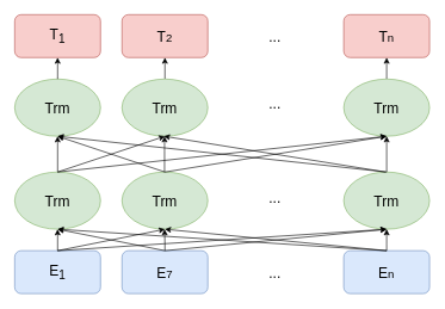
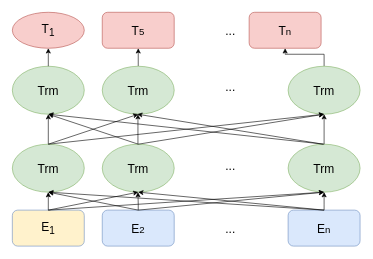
  <mxCell id="0" />
  <mxCell id="1" parent="0" />
- <mxCell id="2" value="&lt;font style=&quot;font-size: 20px&quot;&gt;T&lt;sub&gt;1&lt;/sub&gt;&lt;/font&gt;" style="rounded=1;whiteSpace=wrap;html=1;fillColor=#f8cecc;strokeColor=#b85450;" vertex="1" parent="1"><mxGeometry x="20" y="20" width="120" height="60" as="geometry" /></mxCell>
- <mxCell id="3" value="&lt;font style=&quot;font-size: 20px&quot;&gt;T&lt;/font&gt;&lt;font size=&quot;3&quot;&gt;2&lt;/font&gt;" style="rounded=1;whiteSpace=wrap;html=1;fillColor=#f8cecc;strokeColor=#b85450;" vertex="1" parent="1"><mxGeometry x="170" y="20" width="120" height="60" as="geometry" /></mxCell>
- <mxCell id="4" value="&lt;font style=&quot;font-size: 20px&quot;&gt;T&lt;/font&gt;&lt;font size=&quot;3&quot;&gt;n&lt;/font&gt;" style="rounded=1;whiteSpace=wrap;html=1;fillColor=#f8cecc;strokeColor=#b85450;" vertex="1" parent="1"><mxGeometry x="480" y="20" width="120" height="60" as="geometry" /></mxCell>
+ <mxCell id="2" value="&lt;font style=&quot;font-size: 20px&quot;&gt;T&lt;sub&gt;1&lt;/sub&gt;&lt;/font&gt;" style="ellipse;whiteSpace=wrap;html=1;fillColor=#f8cecc;strokeColor=#b85450;" vertex="1" parent="1"><mxGeometry x="20" y="20" width="120" height="60" as="geometry" /></mxCell>
+ <mxCell id="3" value="&lt;font style=&quot;font-size: 20px&quot;&gt;T&lt;/font&gt;&lt;font size=&quot;3&quot;&gt;5&lt;/font&gt;" style="rounded=1;whiteSpace=wrap;html=1;fillColor=#f8cecc;strokeColor=#b85450;" vertex="1" parent="1"><mxGeometry x="170" y="20" width="120" height="60" as="geometry" /></mxCell>
+ <mxCell id="4" value="&lt;font style=&quot;font-size: 20px&quot;&gt;T&lt;/font&gt;&lt;font size=&quot;3&quot;&gt;n&lt;/font&gt;" style="rounded=1;whiteSpace=wrap;html=1;fillColor=#f8cecc;strokeColor=#b85450;" vertex="1" parent="1"><mxGeometry x="415" y="20" width="120" height="60" as="geometry" /></mxCell>
  <mxCell id="5" value="&lt;font style=&quot;font-size: 20px&quot;&gt;Trm&lt;/font&gt;" style="ellipse;whiteSpace=wrap;html=1;fillColor=#d5e8d4;strokeColor=#82b366;" vertex="1" parent="1"><mxGeometry x="20" y="110" width="120" height="80" as="geometry" /></mxCell>
  <mxCell id="6" value="&lt;font style=&quot;font-size: 20px&quot;&gt;...&lt;/font&gt;" style="text;html=1;strokeColor=none;fillColor=none;align=center;verticalAlign=middle;whiteSpace=wrap;rounded=0;" vertex="1" parent="1"><mxGeometry x="363.5" y="40" width="40" height="20" as="geometry" /></mxCell>
  <mxCell id="7" value="&lt;font style=&quot;font-size: 20px&quot;&gt;...&lt;/font&gt;" style="text;html=1;strokeColor=none;fillColor=none;align=center;verticalAlign=middle;whiteSpace=wrap;rounded=0;" vertex="1" parent="1"><mxGeometry x="364" y="134" width="40" height="20" as="geometry" /></mxCell>
  <mxCell id="8" style="edgeStyle=orthogonalEdgeStyle;rounded=0;orthogonalLoop=1;jettySize=auto;html=1;exitX=0.5;exitY=0;exitDx=0;exitDy=0;entryX=0.5;entryY=1;entryDx=0;entryDy=0;" edge="1" parent="1" source="9" target="3"><mxGeometry relative="1" as="geometry" /></mxCell>
  <mxCell id="9" value="&lt;font style=&quot;font-size: 20px&quot;&gt;Trm&lt;/font&gt;" style="ellipse;whiteSpace=wrap;html=1;fillColor=#d5e8d4;strokeColor=#82b366;" vertex="1" parent="1"><mxGeometry x="170" y="110" width="120" height="80" as="geometry" /></mxCell>
  <mxCell id="10" style="edgeStyle=orthogonalEdgeStyle;rounded=0;orthogonalLoop=1;jettySize=auto;html=1;exitX=0.5;exitY=0;exitDx=0;exitDy=0;entryX=0.5;entryY=1;entryDx=0;entryDy=0;" edge="1" parent="1" source="11" target="4"><mxGeometry relative="1" as="geometry" /></mxCell>
  <mxCell id="11" value="&lt;font style=&quot;font-size: 20px&quot;&gt;Trm&lt;/font&gt;" style="ellipse;whiteSpace=wrap;html=1;fillColor=#d5e8d4;strokeColor=#82b366;" vertex="1" parent="1"><mxGeometry x="480" y="110" width="120" height="80" as="geometry" /></mxCell>
  <mxCell id="12" style="edgeStyle=orthogonalEdgeStyle;rounded=0;orthogonalLoop=1;jettySize=auto;html=1;exitX=0.5;exitY=0;exitDx=0;exitDy=0;entryX=0.5;entryY=1;entryDx=0;entryDy=0;" edge="1" parent="1" source="13" target="5"><mxGeometry relative="1" as="geometry" /></mxCell>
  <mxCell id="13" value="&lt;font style=&quot;font-size: 20px&quot;&gt;Trm&lt;/font&gt;" style="ellipse;whiteSpace=wrap;html=1;fillColor=#d5e8d4;strokeColor=#82b366;" vertex="1" parent="1"><mxGeometry x="20" y="240" width="120" height="80" as="geometry" /></mxCell>
  <mxCell id="14" value="&lt;font style=&quot;font-size: 20px&quot;&gt;...&lt;/font&gt;" style="text;html=1;strokeColor=none;fillColor=none;align=center;verticalAlign=middle;whiteSpace=wrap;rounded=0;" vertex="1" parent="1"><mxGeometry x="364" y="265" width="40" height="20" as="geometry" /></mxCell>
  <mxCell id="15" value="&lt;font style=&quot;font-size: 20px&quot;&gt;Trm&lt;/font&gt;" style="ellipse;whiteSpace=wrap;html=1;fillColor=#d5e8d4;strokeColor=#82b366;" vertex="1" parent="1"><mxGeometry x="170" y="240" width="120" height="80" as="geometry" /></mxCell>
  <mxCell id="16" value="&lt;font style=&quot;font-size: 20px&quot;&gt;Trm&lt;/font&gt;" style="ellipse;whiteSpace=wrap;html=1;fillColor=#d5e8d4;strokeColor=#82b366;" vertex="1" parent="1"><mxGeometry x="480" y="240" width="120" height="80" as="geometry" /></mxCell>
- <mxCell id="17" value="&lt;span style=&quot;font-size: 20px&quot;&gt;E&lt;sub&gt;1&lt;/sub&gt;&lt;/span&gt;" style="rounded=1;whiteSpace=wrap;html=1;fillColor=#dae8fc;strokeColor=#6c8ebf;" vertex="1" parent="1"><mxGeometry x="20" y="350" width="120" height="60" as="geometry" /></mxCell>
- <mxCell id="18" value="&lt;span style=&quot;font-size: 20px&quot;&gt;E&lt;/span&gt;&lt;font size=&quot;3&quot;&gt;7&lt;/font&gt;" style="rounded=1;whiteSpace=wrap;html=1;fillColor=#dae8fc;strokeColor=#6c8ebf;" vertex="1" parent="1"><mxGeometry x="170" y="350" width="120" height="60" as="geometry" /></mxCell>
+ <mxCell id="17" value="&lt;span style=&quot;font-size: 20px&quot;&gt;E&lt;sub&gt;1&lt;/sub&gt;&lt;/span&gt;" style="rounded=1;whiteSpace=wrap;html=1;fillColor=#fff2cc;strokeColor=#6c8ebf;" vertex="1" parent="1"><mxGeometry x="20" y="350" width="120" height="60" as="geometry" /></mxCell>
+ <mxCell id="18" value="&lt;span style=&quot;font-size: 20px&quot;&gt;E&lt;/span&gt;&lt;font size=&quot;3&quot;&gt;2&lt;/font&gt;" style="rounded=1;whiteSpace=wrap;html=1;fillColor=#dae8fc;strokeColor=#6c8ebf;" vertex="1" parent="1"><mxGeometry x="170" y="350" width="120" height="60" as="geometry" /></mxCell>
  <mxCell id="19" value="&lt;span style=&quot;font-size: 20px&quot;&gt;E&lt;/span&gt;&lt;font size=&quot;3&quot;&gt;n&lt;/font&gt;" style="rounded=1;whiteSpace=wrap;html=1;fillColor=#dae8fc;strokeColor=#6c8ebf;" vertex="1" parent="1"><mxGeometry x="480" y="350" width="120" height="60" as="geometry" /></mxCell>
  <mxCell id="20" value="&lt;font style=&quot;font-size: 20px&quot;&gt;...&lt;/font&gt;" style="text;html=1;strokeColor=none;fillColor=none;align=center;verticalAlign=middle;whiteSpace=wrap;rounded=0;" vertex="1" parent="1"><mxGeometry x="363.5" y="370" width="40" height="20" as="geometry" /></mxCell>
  <mxCell id="21" value="" style="endArrow=classic;html=1;entryX=0.5;entryY=1;entryDx=0;entryDy=0;" edge="1" parent="1" target="2"><mxGeometry width="50" height="50" relative="1" as="geometry"><mxPoint x="80" y="110" as="sourcePoint" /><mxPoint x="130" y="60" as="targetPoint" /></mxGeometry></mxCell>
  <mxCell id="22" value="" style="endArrow=classic;html=1;entryX=0.5;entryY=1;entryDx=0;entryDy=0;" edge="1" parent="1" target="9"><mxGeometry width="50" height="50" relative="1" as="geometry"><mxPoint x="80" y="240" as="sourcePoint" /><mxPoint x="380" y="280" as="targetPoint" /></mxGeometry></mxCell>
  <mxCell id="23" style="edgeStyle=orthogonalEdgeStyle;rounded=0;orthogonalLoop=1;jettySize=auto;html=1;exitX=0.5;exitY=0;exitDx=0;exitDy=0;entryX=0.5;entryY=1;entryDx=0;entryDy=0;" edge="1" parent="1"><mxGeometry relative="1" as="geometry"><mxPoint x="229.5" y="240" as="sourcePoint" /><mxPoint x="229.5" y="190" as="targetPoint" /><Array as="points"><mxPoint x="229.5" y="210" /><mxPoint x="229.5" y="210" /></Array></mxGeometry></mxCell>
  <mxCell id="24" style="edgeStyle=orthogonalEdgeStyle;rounded=0;orthogonalLoop=1;jettySize=auto;html=1;exitX=0.5;exitY=0;exitDx=0;exitDy=0;entryX=0.5;entryY=1;entryDx=0;entryDy=0;" edge="1" parent="1" source="17" target="13"><mxGeometry relative="1" as="geometry"><mxPoint x="90" y="299" as="sourcePoint" /><mxPoint x="90" y="249" as="targetPoint" /></mxGeometry></mxCell>
  <mxCell id="25" value="" style="endArrow=classic;html=1;entryX=0.5;entryY=1;entryDx=0;entryDy=0;exitX=0.5;exitY=0;exitDx=0;exitDy=0;" edge="1" parent="1" source="16" target="11"><mxGeometry width="50" height="50" relative="1" as="geometry"><mxPoint x="330" y="330" as="sourcePoint" /><mxPoint x="380" y="280" as="targetPoint" /></mxGeometry></mxCell>
  <mxCell id="26" style="edgeStyle=orthogonalEdgeStyle;rounded=0;orthogonalLoop=1;jettySize=auto;html=1;entryX=0.5;entryY=1;entryDx=0;entryDy=0;" edge="1" parent="1"><mxGeometry relative="1" as="geometry"><mxPoint x="230" y="350" as="sourcePoint" /><mxPoint x="229.5" y="320" as="targetPoint" /><Array as="points"><mxPoint x="229.5" y="340" /><mxPoint x="229.5" y="340" /></Array></mxGeometry></mxCell>
  <mxCell id="27" style="edgeStyle=orthogonalEdgeStyle;rounded=0;orthogonalLoop=1;jettySize=auto;html=1;entryX=0.5;entryY=1;entryDx=0;entryDy=0;exitX=0.5;exitY=0;exitDx=0;exitDy=0;" edge="1" parent="1" source="19" target="16"><mxGeometry relative="1" as="geometry"><mxPoint x="240" y="360" as="sourcePoint" /><mxPoint x="239.5" y="330" as="targetPoint" /><Array as="points"><mxPoint x="540" y="340" /><mxPoint x="540" y="340" /></Array></mxGeometry></mxCell>
  <mxCell id="28" value="" style="endArrow=classic;html=1;" edge="1" parent="1"><mxGeometry width="50" height="50" relative="1" as="geometry"><mxPoint x="538.5" y="240" as="sourcePoint" /><mxPoint x="228.5" y="190" as="targetPoint" /></mxGeometry></mxCell>
  <mxCell id="29" value="" style="endArrow=classic;html=1;entryX=0.5;entryY=1;entryDx=0;entryDy=0;" edge="1" parent="1" target="5"><mxGeometry width="50" height="50" relative="1" as="geometry"><mxPoint x="540" y="240" as="sourcePoint" /><mxPoint x="380" y="280" as="targetPoint" /></mxGeometry></mxCell>
  <mxCell id="30" value="" style="endArrow=classic;html=1;exitX=0.5;exitY=0;exitDx=0;exitDy=0;" edge="1" parent="1" source="13"><mxGeometry width="50" height="50" relative="1" as="geometry"><mxPoint x="330" y="330" as="sourcePoint" /><mxPoint x="540" y="190" as="targetPoint" /></mxGeometry></mxCell>
  <mxCell id="31" value="" style="endArrow=classic;html=1;exitX=0.5;exitY=0;exitDx=0;exitDy=0;" edge="1" parent="1" source="15"><mxGeometry width="50" height="50" relative="1" as="geometry"><mxPoint x="330" y="330" as="sourcePoint" /><mxPoint x="80" y="190" as="targetPoint" /></mxGeometry></mxCell>
  <mxCell id="32" value="" style="endArrow=classic;html=1;exitX=0.5;exitY=0;exitDx=0;exitDy=0;" edge="1" parent="1" source="15"><mxGeometry width="50" height="50" relative="1" as="geometry"><mxPoint x="330" y="330" as="sourcePoint" /><mxPoint x="540" y="190" as="targetPoint" /></mxGeometry></mxCell>
  <mxCell id="33" value="" style="endArrow=classic;html=1;exitX=0.5;exitY=0;exitDx=0;exitDy=0;entryX=0.5;entryY=1;entryDx=0;entryDy=0;" edge="1" parent="1" source="18" target="16"><mxGeometry width="50" height="50" relative="1" as="geometry"><mxPoint x="330" y="330" as="sourcePoint" /><mxPoint x="380" y="280" as="targetPoint" /></mxGeometry></mxCell>
  <mxCell id="34" value="" style="endArrow=classic;html=1;entryX=0.5;entryY=1;entryDx=0;entryDy=0;" edge="1" parent="1" target="15"><mxGeometry width="50" height="50" relative="1" as="geometry"><mxPoint x="80" y="350" as="sourcePoint" /><mxPoint x="380" y="280" as="targetPoint" /></mxGeometry></mxCell>
  <mxCell id="35" value="" style="endArrow=classic;html=1;" edge="1" parent="1"><mxGeometry width="50" height="50" relative="1" as="geometry"><mxPoint x="230" y="350" as="sourcePoint" /><mxPoint x="80" y="320" as="targetPoint" /></mxGeometry></mxCell>
  <mxCell id="36" value="" style="endArrow=classic;html=1;entryX=0.5;entryY=1;entryDx=0;entryDy=0;" edge="1" parent="1" target="15"><mxGeometry width="50" height="50" relative="1" as="geometry"><mxPoint x="540" y="350" as="sourcePoint" /><mxPoint x="380" y="280" as="targetPoint" /></mxGeometry></mxCell>
  <mxCell id="37" value="" style="endArrow=classic;html=1;exitX=0.5;exitY=0;exitDx=0;exitDy=0;entryX=0.5;entryY=1;entryDx=0;entryDy=0;" edge="1" parent="1" source="19" target="13"><mxGeometry width="50" height="50" relative="1" as="geometry"><mxPoint x="460" y="380" as="sourcePoint" /><mxPoint x="90" y="320" as="targetPoint" /></mxGeometry></mxCell>
  <mxCell id="38" value="" style="endArrow=classic;html=1;" edge="1" parent="1"><mxGeometry width="50" height="50" relative="1" as="geometry"><mxPoint x="80" y="350" as="sourcePoint" /><mxPoint x="540" y="320" as="targetPoint" /></mxGeometry></mxCell>
